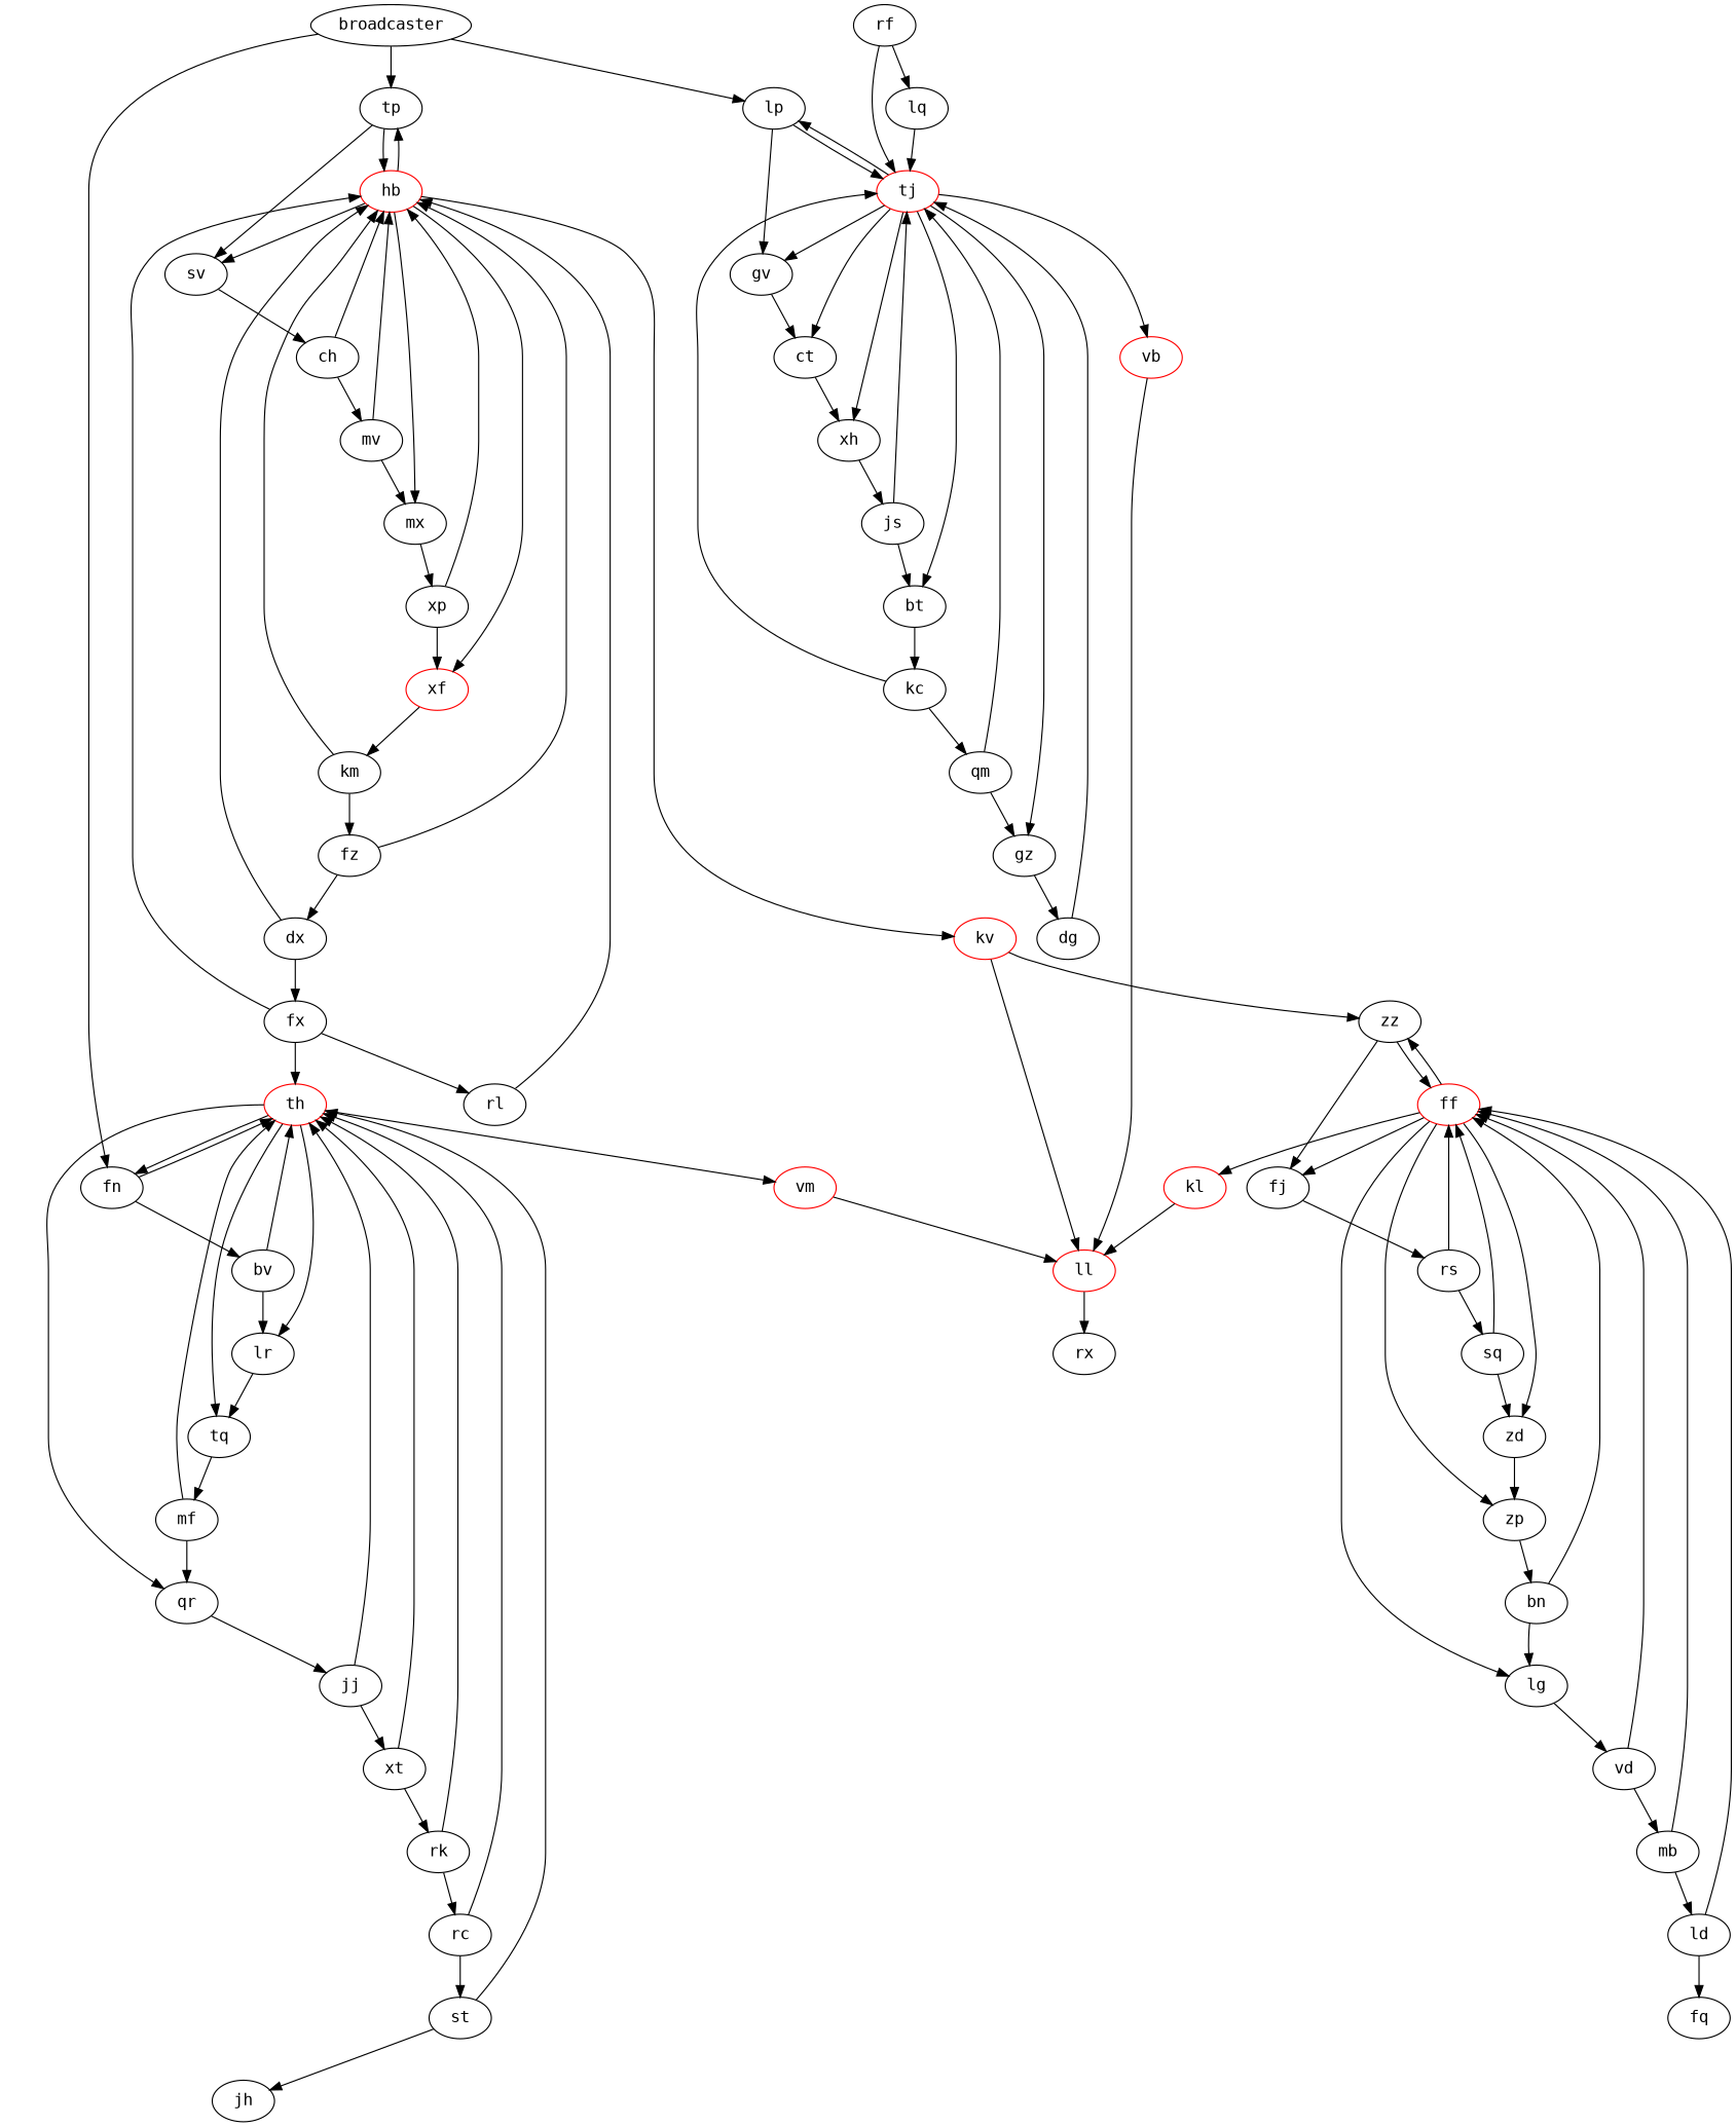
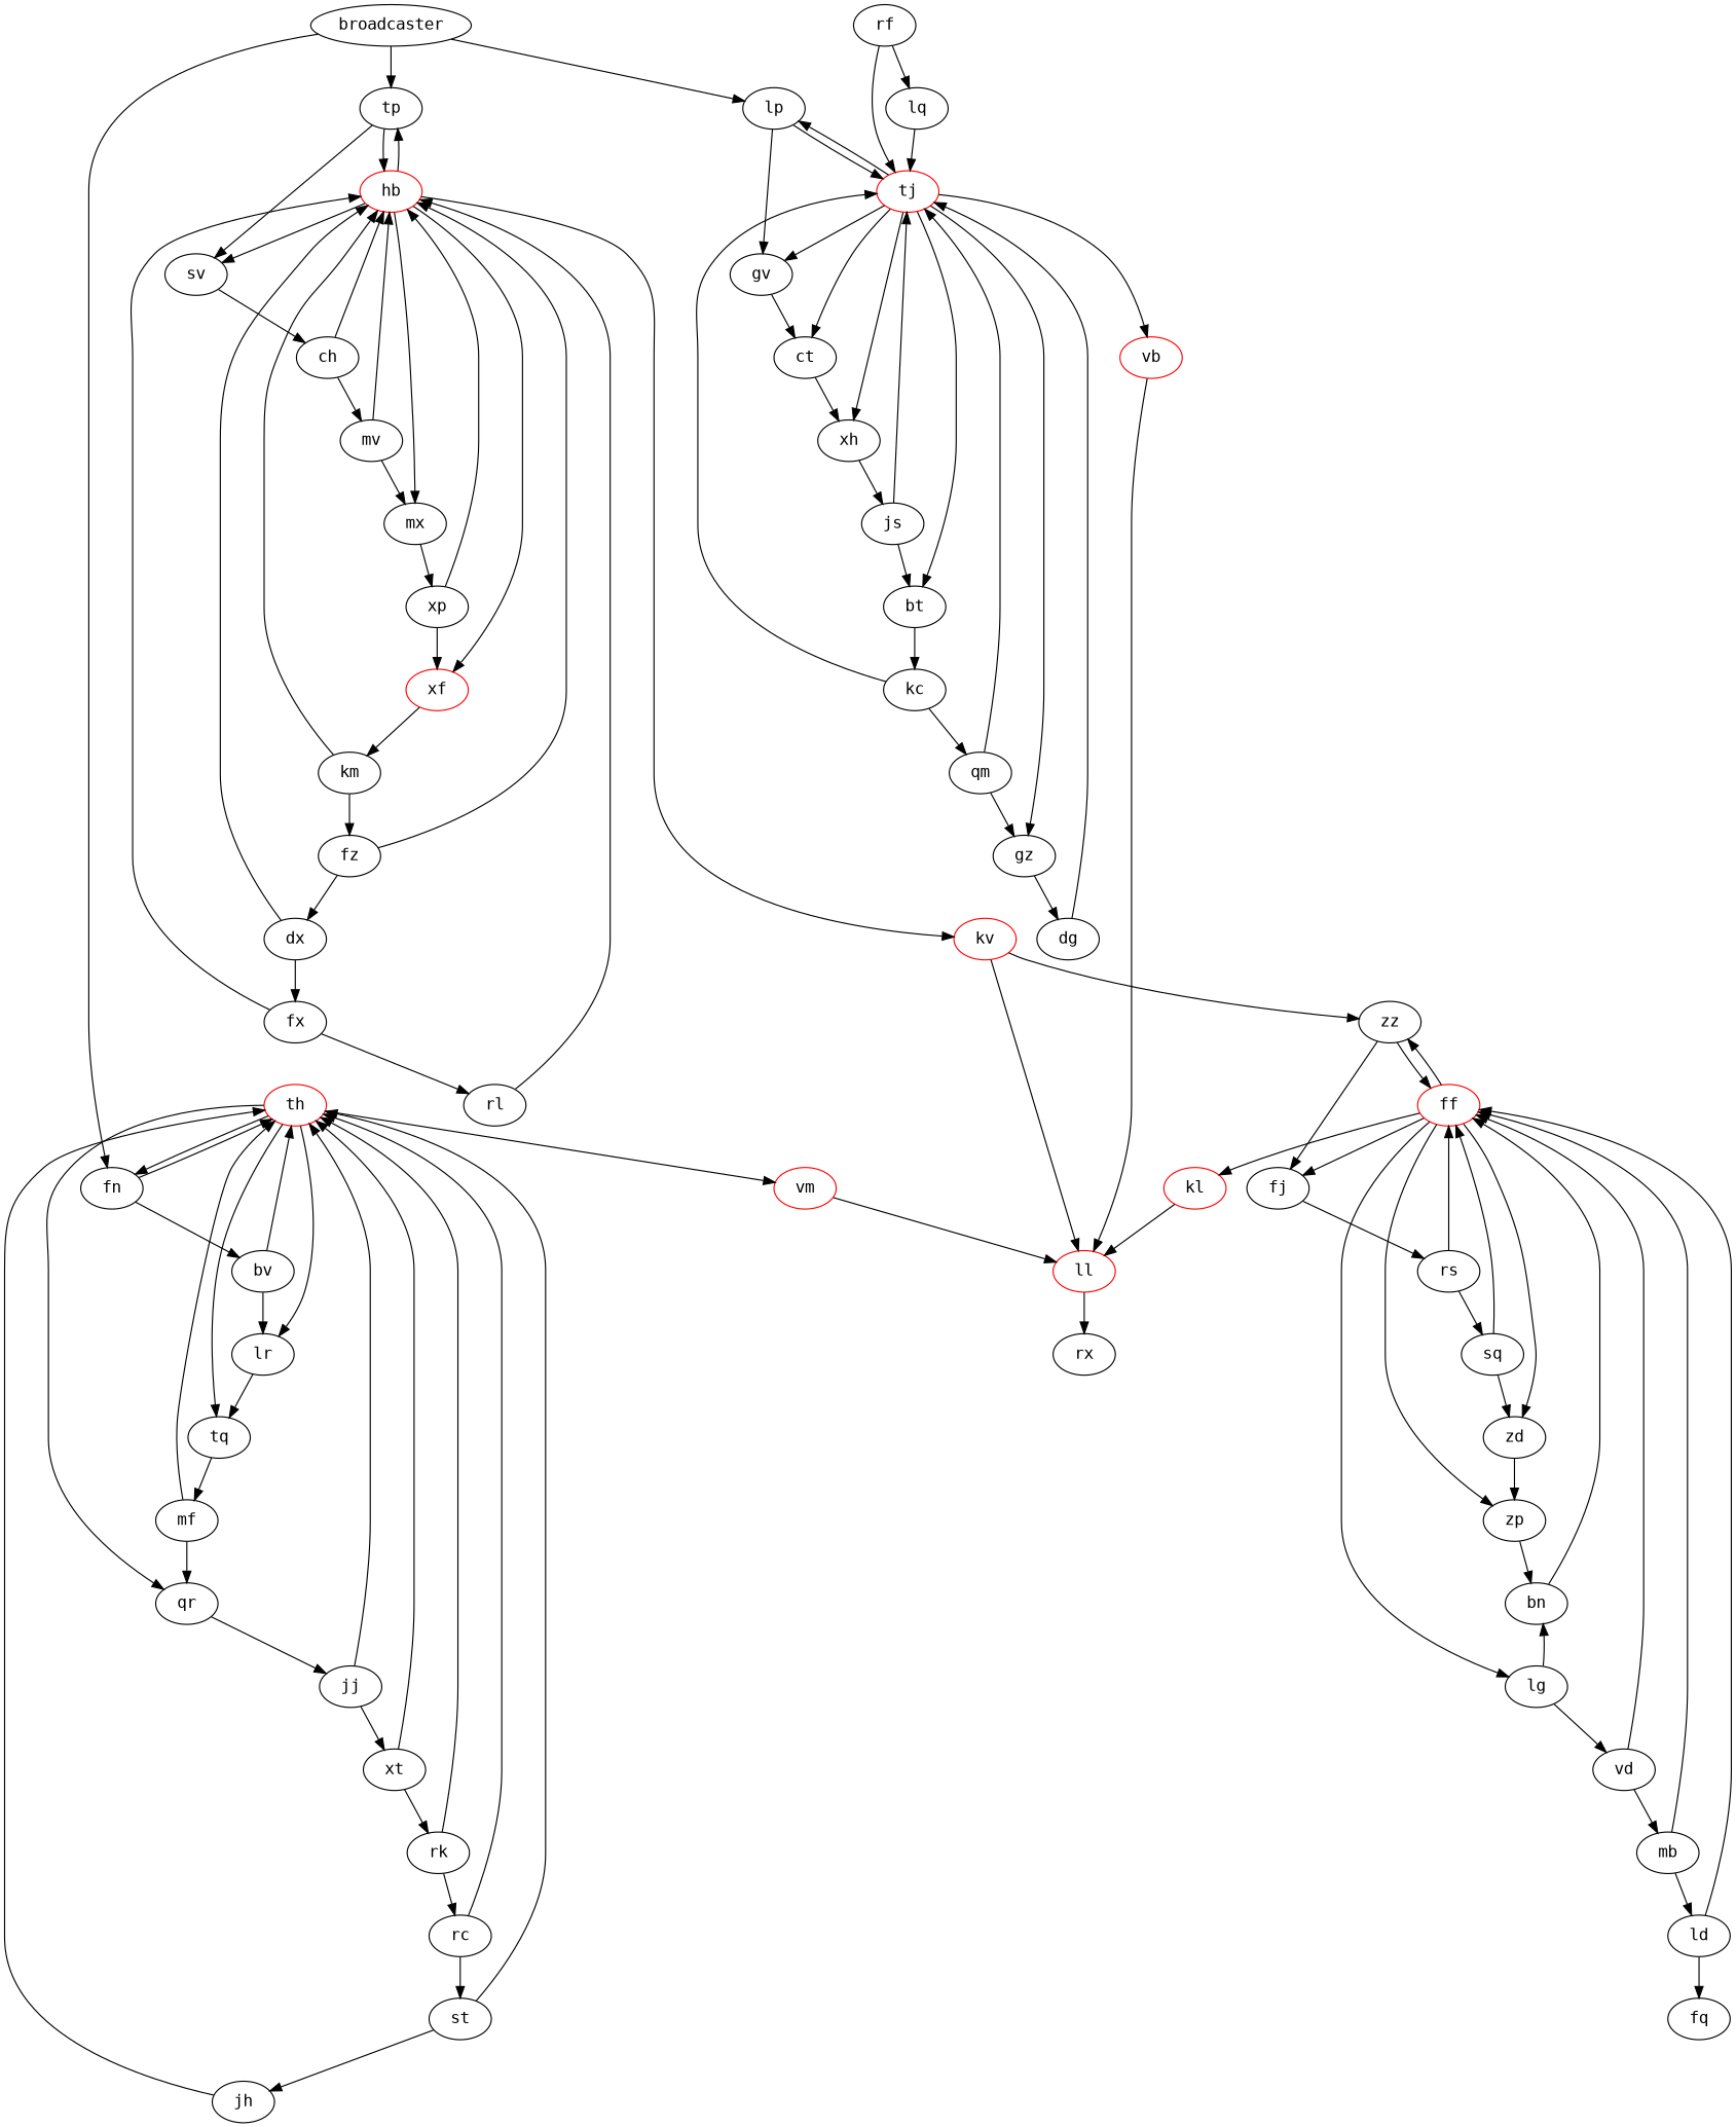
  digraph {
    fontname="DejaVu Sans Mono"
    node [fontname="DejaVu Sans Mono"]
    edge [fontname="DejaVu Sans Mono"]
    kl [color=red]
    ll [color=red]
    rx
    vm [color=red]
    tj [color=red]
    vb [color=red]
    lp
    gz
    xh
    gv
    bt
    ct
    dg
    js
    kc
    kv [color=red]
    zz
    th [color=red]
    fn
    tq
    qr
    lr
    bv
    mf
    jj
    ff [color=red]
    lg
    zd
    zp
    fj
    vd
    bn
    rs
    hb [color=red]
    tp
    mx
    xf [color=red]
    sv
    xp
    km
    ch
    broadcaster
    mb
    ld
    fq
    dx
    fx
    rl
    xt
    rk
    rc
    mv
    qm
    rf
    lq
    st
    jh
    fz
    sq
    kl -> ll
    ll -> rx
    vm -> ll
    tj -> vb
    tj -> lp
    tj -> gz
    tj -> xh
    tj -> gv
    tj -> bt
    tj -> ct
    vb -> ll
    lp -> tj
    lp -> gv
    gz -> dg
    xh -> js
    gv -> ct
    bt -> kc
    ct -> xh
    dg -> tj
    js -> tj
    js -> bt
    kc -> tj
    kc -> qm
    kv -> ll
    kv -> zz
    zz -> ff
    zz -> fj
    th -> vm
    th -> fn
    th -> tq
    th -> qr
    th -> lr
    fn -> th
    fn -> bv
    tq -> mf
    qr -> jj
    lr -> tq
    bv -> th
    bv -> lr
    mf -> th
    mf -> qr
    jj -> th
    jj -> xt
    ff -> kl
    ff -> zz
    ff -> lg
    ff -> zd
    ff -> zp
    ff -> fj
    lg -> vd
    zd -> zp
    zp -> bn
    fj -> rs
    vd -> ff
    vd -> mb
    bn -> ff
-   bn -> lg
+   lg -> bn
    rs -> ff
    rs -> sq
    hb -> kv
    hb -> tp
    hb -> mx
    hb -> xf
    hb -> sv
    tp -> hb
    tp -> sv
    mx -> xp
    xf -> km
    sv -> ch
    xp -> hb
    xp -> xf
    km -> hb
    km -> fz
    ch -> hb
    ch -> mv
    broadcaster -> lp
    broadcaster -> fn
    broadcaster -> tp
    mb -> ff
    mb -> ld
    ld -> ff
    ld -> fq
    dx -> hb
    dx -> fx
    fx -> hb
    fx -> rl
    rl -> hb
    xt -> th
    xt -> rk
    rk -> th
    rk -> rc
    rc -> th
    rc -> st
    mv -> hb
    mv -> mx
    qm -> tj
    qm -> gz
    rf -> tj
    rf -> lq
    lq -> tj
    st -> th
    st -> jh
-   fx -> th
+   jh -> th
    fz -> hb
    fz -> dx
    sq -> ff
    sq -> zd
  }
